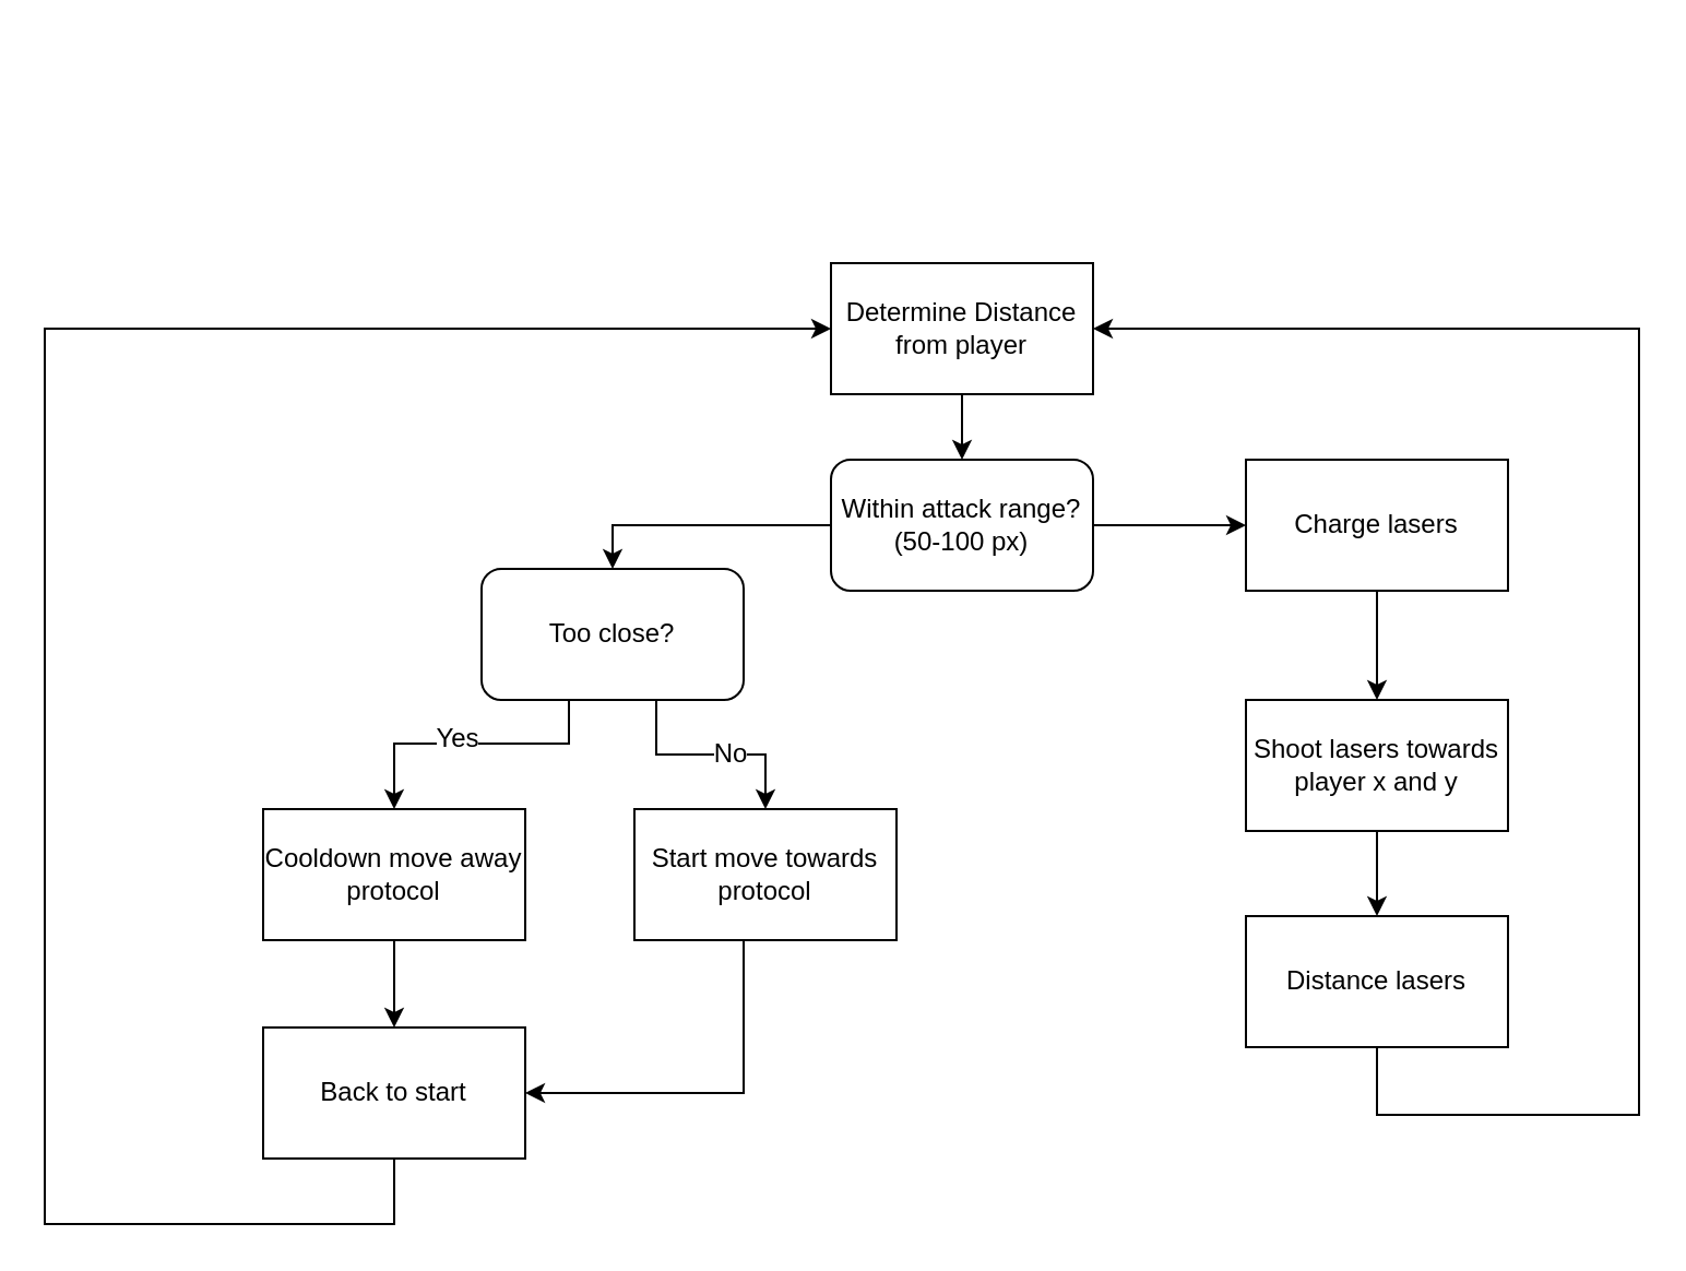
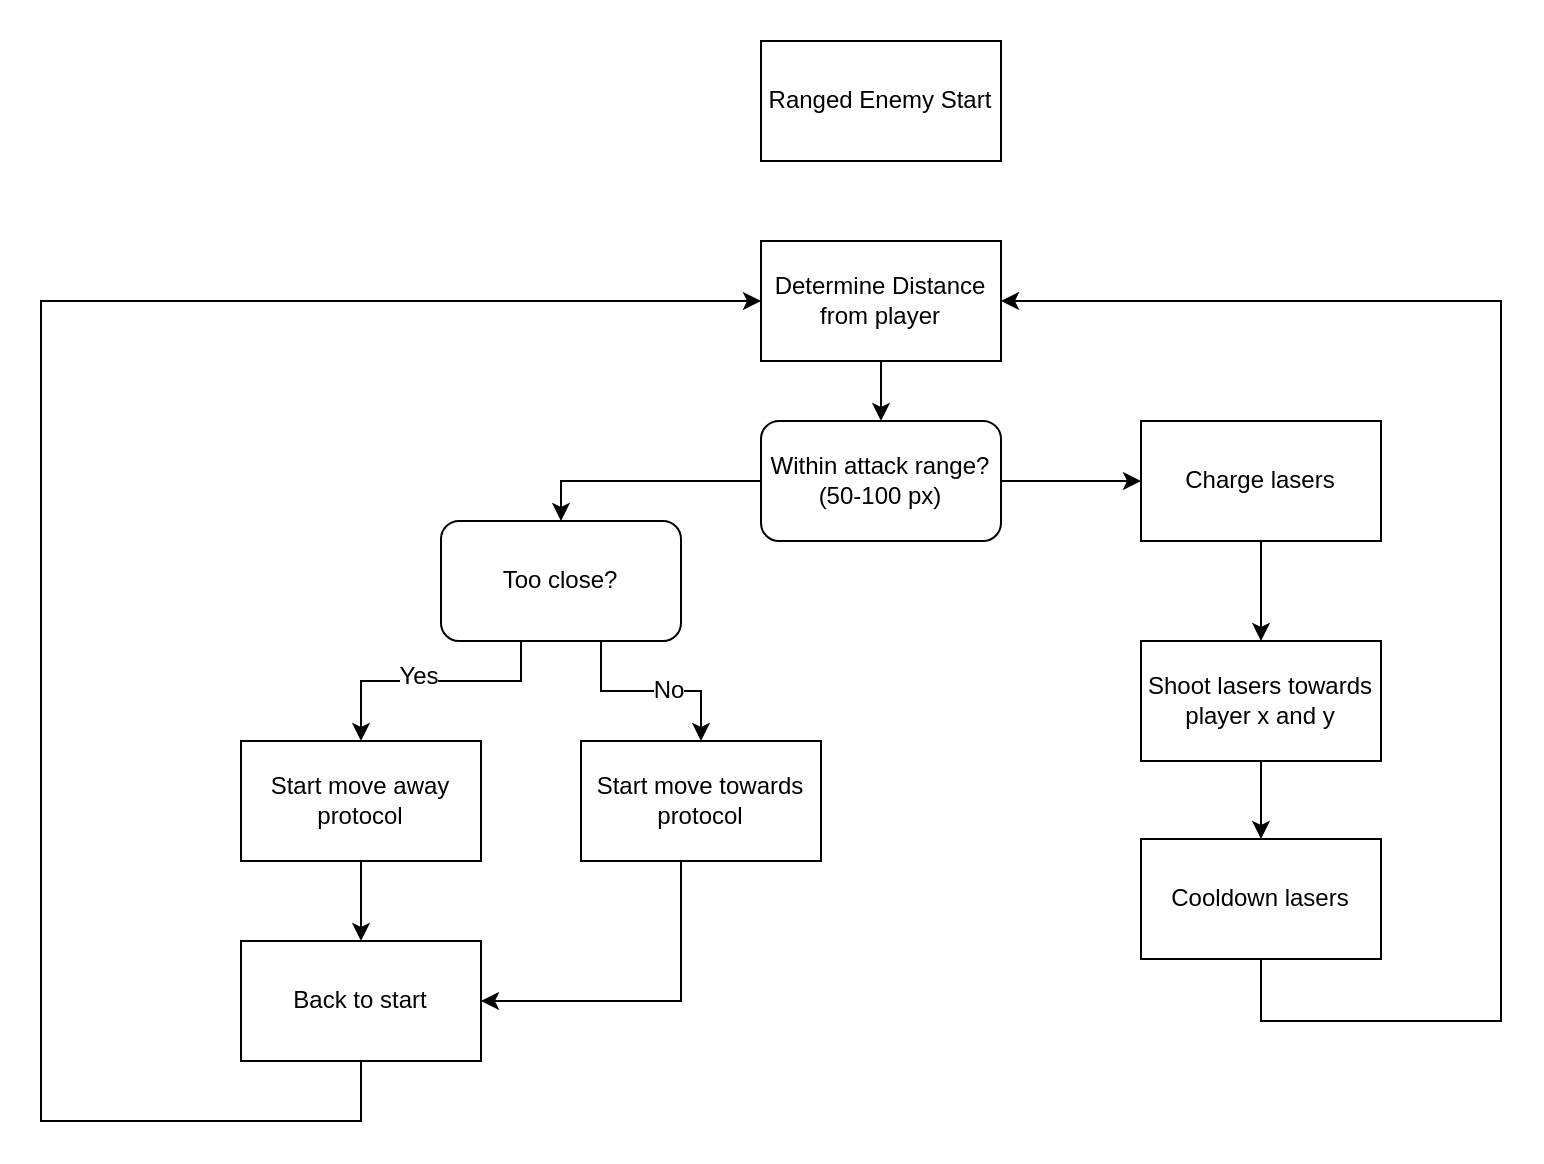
  <mxCell id="0" />
  <mxCell id="1" parent="0" />
+ <mxCell id="2" value="Ranged Enemy Start" style="rounded=0;whiteSpace=wrap;html=1;" vertex="1" parent="1"><mxGeometry x="380" y="20" width="120" height="60" as="geometry" /></mxCell>
  <mxCell id="3" style="edgeStyle=orthogonalEdgeStyle;rounded=0;orthogonalLoop=1;jettySize=auto;html=1;entryX=0.5;entryY=0;entryDx=0;entryDy=0;" edge="1" parent="1" source="4" target="7"><mxGeometry relative="1" as="geometry" /></mxCell>
  <mxCell id="4" value="Determine Distance from player" style="rounded=0;whiteSpace=wrap;html=1;" vertex="1" parent="1"><mxGeometry x="380" y="120" width="120" height="60" as="geometry" /></mxCell>
  <mxCell id="5" style="edgeStyle=orthogonalEdgeStyle;rounded=0;orthogonalLoop=1;jettySize=auto;html=1;entryX=0;entryY=0.5;entryDx=0;entryDy=0;" edge="1" parent="1" source="7" target="9"><mxGeometry relative="1" as="geometry" /></mxCell>
  <mxCell id="6" style="edgeStyle=orthogonalEdgeStyle;rounded=0;orthogonalLoop=1;jettySize=auto;html=1;entryX=0.5;entryY=0;entryDx=0;entryDy=0;" edge="1" parent="1" source="7" target="14"><mxGeometry relative="1" as="geometry" /></mxCell>
  <mxCell id="7" value="Within attack range? (50-100 px)" style="rounded=1;whiteSpace=wrap;html=1;" vertex="1" parent="1"><mxGeometry x="380" y="210" width="120" height="60" as="geometry" /></mxCell>
  <mxCell id="8" style="edgeStyle=orthogonalEdgeStyle;rounded=0;orthogonalLoop=1;jettySize=auto;html=1;entryX=0.5;entryY=0;entryDx=0;entryDy=0;" edge="1" parent="1" source="9" target="20"><mxGeometry relative="1" as="geometry" /></mxCell>
  <mxCell id="9" value="Charge lasers" style="rounded=0;whiteSpace=wrap;html=1;" vertex="1" parent="1"><mxGeometry x="570" y="210" width="120" height="60" as="geometry" /></mxCell>
  <mxCell id="10" style="edgeStyle=orthogonalEdgeStyle;rounded=0;orthogonalLoop=1;jettySize=auto;html=1;entryX=0.5;entryY=0;entryDx=0;entryDy=0;" edge="1" parent="1" source="14" target="16"><mxGeometry relative="1" as="geometry"><Array as="points"><mxPoint x="260" y="340" /><mxPoint x="180" y="340" /></Array></mxGeometry></mxCell>
  <mxCell id="11" value="Yes" style="text;html=1;resizable=0;points=[];align=center;verticalAlign=middle;labelBackgroundColor=#ffffff;" vertex="1" connectable="0" parent="10"><mxGeometry x="0.1" y="-3" relative="1" as="geometry"><mxPoint as="offset" /></mxGeometry></mxCell>
  <mxCell id="12" style="edgeStyle=orthogonalEdgeStyle;rounded=0;orthogonalLoop=1;jettySize=auto;html=1;" edge="1" parent="1" source="14" target="18"><mxGeometry relative="1" as="geometry"><Array as="points"><mxPoint x="300" y="345" /><mxPoint x="350" y="345" /></Array></mxGeometry></mxCell>
  <mxCell id="13" value="No" style="text;html=1;resizable=0;points=[];align=center;verticalAlign=middle;labelBackgroundColor=#ffffff;" vertex="1" connectable="0" parent="12"><mxGeometry x="0.161" y="1" relative="1" as="geometry"><mxPoint as="offset" /></mxGeometry></mxCell>
  <mxCell id="14" value="Too close?" style="rounded=1;whiteSpace=wrap;html=1;" vertex="1" parent="1"><mxGeometry x="220" y="260" width="120" height="60" as="geometry" /></mxCell>
  <mxCell id="15" style="edgeStyle=orthogonalEdgeStyle;rounded=0;orthogonalLoop=1;jettySize=auto;html=1;entryX=0.5;entryY=0;entryDx=0;entryDy=0;" edge="1" parent="1" source="16" target="24"><mxGeometry relative="1" as="geometry" /></mxCell>
- <mxCell id="16" value="Cooldown move away protocol" style="rounded=0;whiteSpace=wrap;html=1;" vertex="1" parent="1"><mxGeometry x="120" y="370" width="120" height="60" as="geometry" /></mxCell>
+ <mxCell id="16" value="Start move away protocol" style="rounded=0;whiteSpace=wrap;html=1;" vertex="1" parent="1"><mxGeometry x="120" y="370" width="120" height="60" as="geometry" /></mxCell>
  <mxCell id="17" style="edgeStyle=orthogonalEdgeStyle;rounded=0;orthogonalLoop=1;jettySize=auto;html=1;entryX=1;entryY=0.5;entryDx=0;entryDy=0;" edge="1" parent="1" source="18" target="24"><mxGeometry relative="1" as="geometry"><Array as="points"><mxPoint x="340" y="500" /></Array></mxGeometry></mxCell>
  <mxCell id="18" value="Start move towards protocol" style="rounded=0;whiteSpace=wrap;html=1;" vertex="1" parent="1"><mxGeometry x="290" y="370" width="120" height="60" as="geometry" /></mxCell>
  <mxCell id="19" style="edgeStyle=orthogonalEdgeStyle;rounded=0;orthogonalLoop=1;jettySize=auto;html=1;" edge="1" parent="1" source="20" target="22"><mxGeometry relative="1" as="geometry" /></mxCell>
  <mxCell id="20" value="Shoot lasers towards player x and y" style="rounded=0;whiteSpace=wrap;html=1;" vertex="1" parent="1"><mxGeometry x="570" y="320" width="120" height="60" as="geometry" /></mxCell>
  <mxCell id="21" style="edgeStyle=orthogonalEdgeStyle;rounded=0;orthogonalLoop=1;jettySize=auto;html=1;entryX=1;entryY=0.5;entryDx=0;entryDy=0;" edge="1" parent="1" source="22" target="4"><mxGeometry relative="1" as="geometry"><Array as="points"><mxPoint x="630" y="510" /><mxPoint x="750" y="510" /><mxPoint x="750" y="150" /></Array></mxGeometry></mxCell>
- <mxCell id="22" value="Distance lasers" style="rounded=0;whiteSpace=wrap;html=1;" vertex="1" parent="1"><mxGeometry x="570" y="419" width="120" height="60" as="geometry" /></mxCell>
+ <mxCell id="22" value="Cooldown lasers" style="rounded=0;whiteSpace=wrap;html=1;" vertex="1" parent="1"><mxGeometry x="570" y="419" width="120" height="60" as="geometry" /></mxCell>
  <mxCell id="23" style="edgeStyle=orthogonalEdgeStyle;rounded=0;orthogonalLoop=1;jettySize=auto;html=1;entryX=0;entryY=0.5;entryDx=0;entryDy=0;" edge="1" parent="1" source="24" target="4"><mxGeometry relative="1" as="geometry"><Array as="points"><mxPoint x="180" y="560" /><mxPoint x="20" y="560" /><mxPoint x="20" y="150" /></Array></mxGeometry></mxCell>
  <mxCell id="24" value="Back to start" style="rounded=0;whiteSpace=wrap;html=1;" vertex="1" parent="1"><mxGeometry x="120" y="470" width="120" height="60" as="geometry" /></mxCell>
